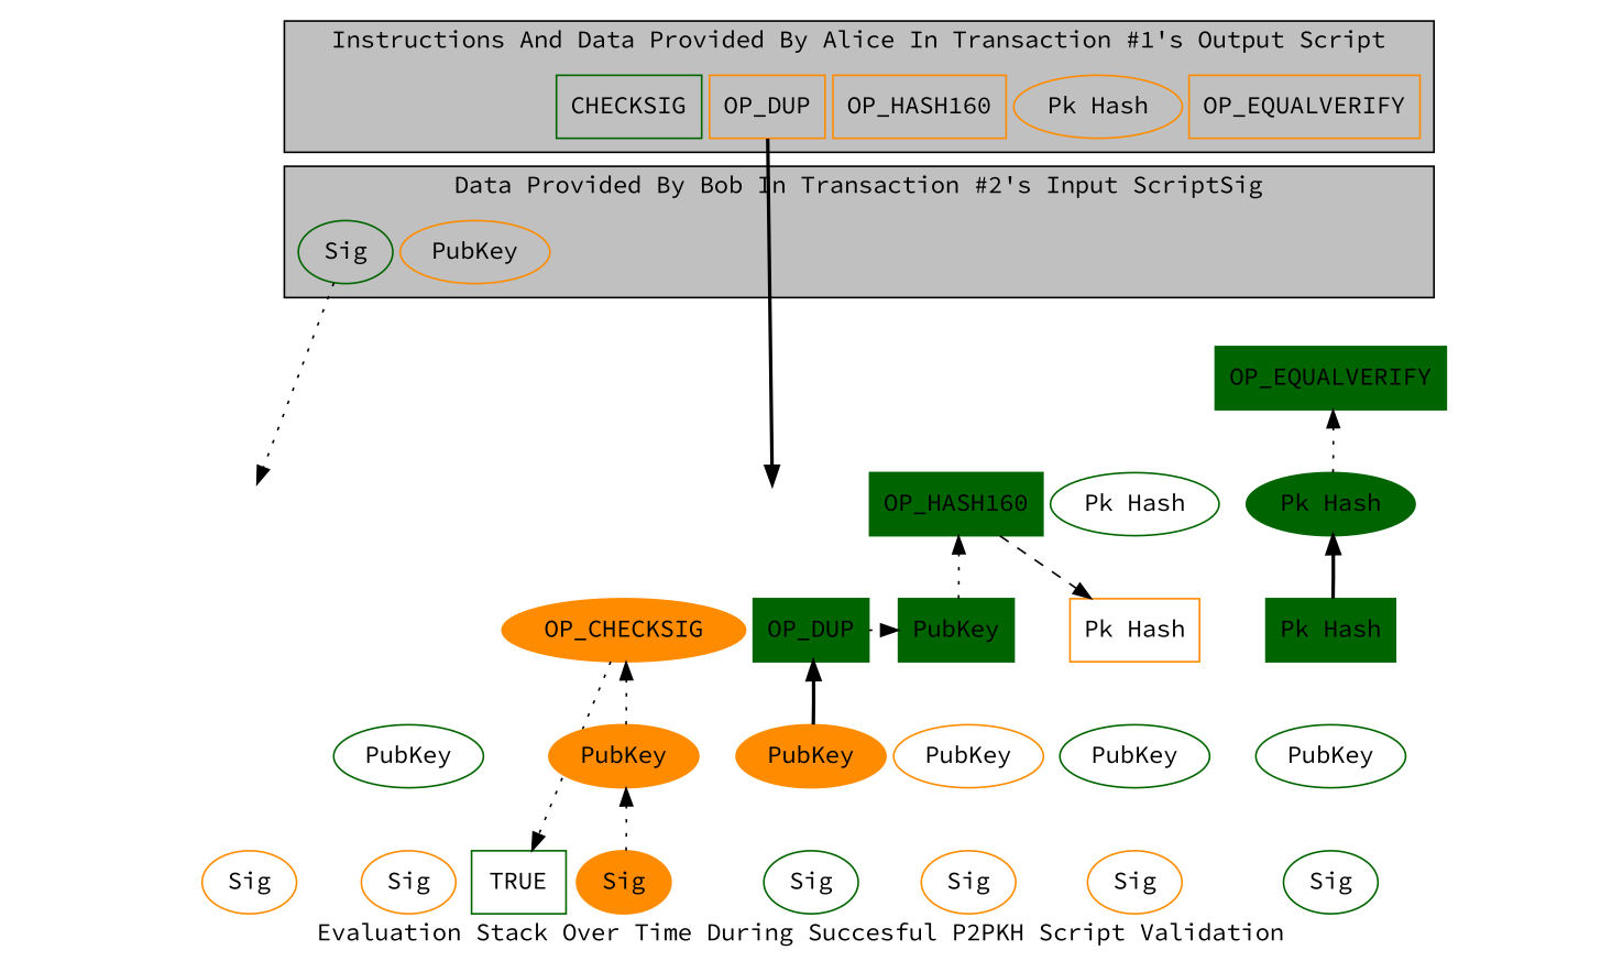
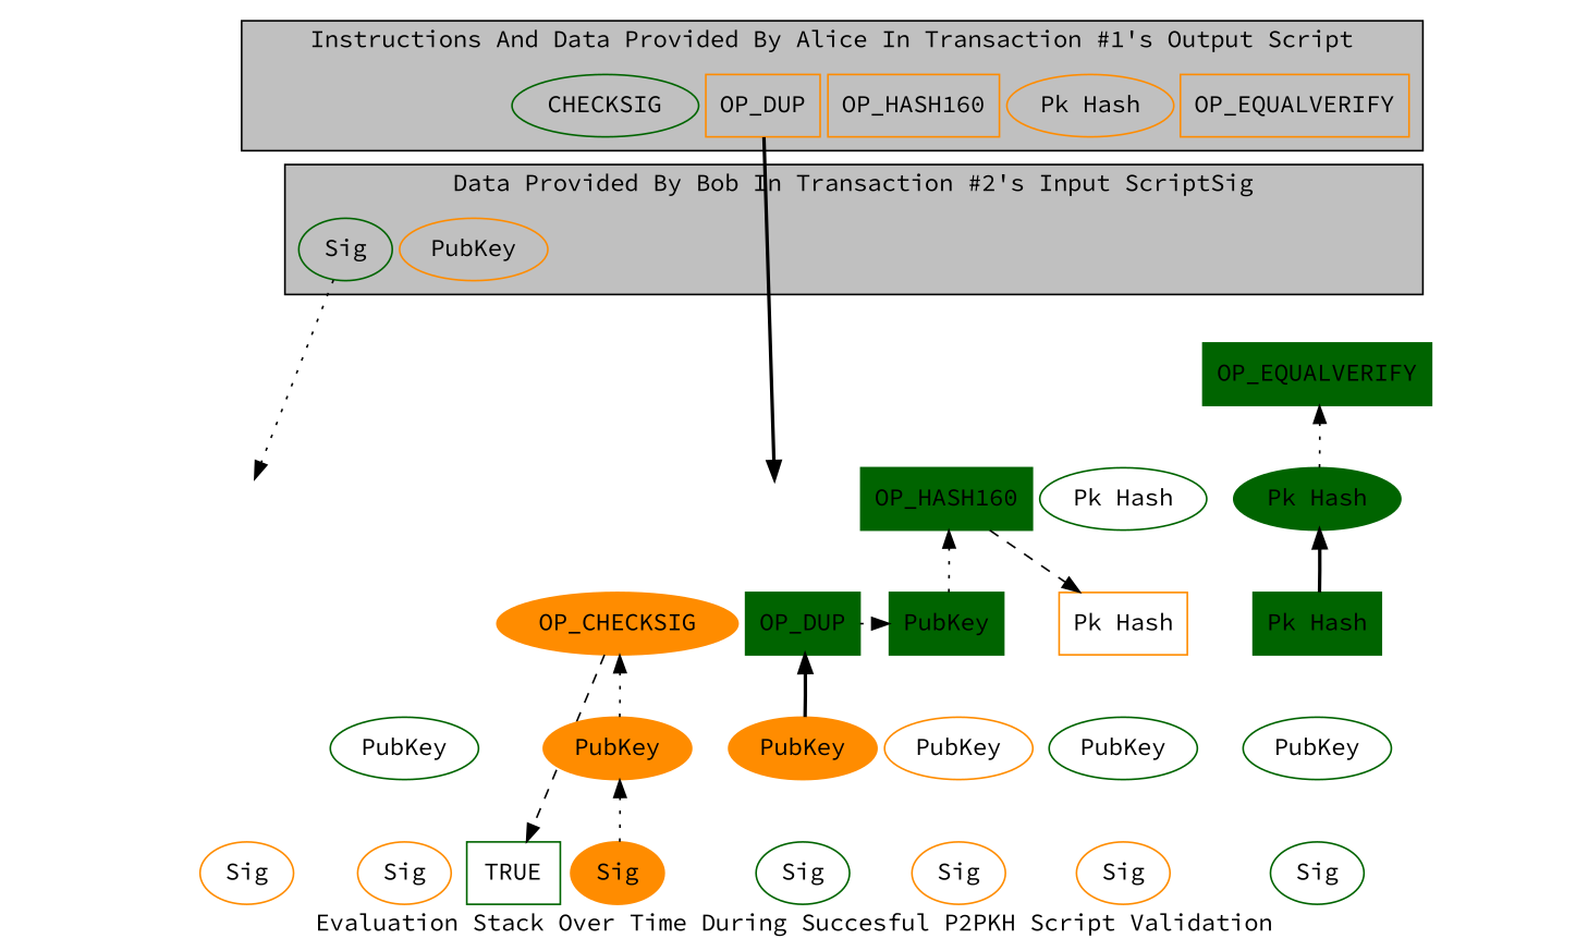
  digraph {
    fontname="Source Code Pro"
    label="Evaluation Stack Over Time During Succesful P2PKH Script Validation"
    nodesep=0.05
    splines=false
    node [fontname="Source Code Pro" shape=box style=invis]
    edge [fontname="Source Code Pro" minlen=1 style=invis]
    invis0_0 [height=0 width=0]
    invis0_1 [height=0 width=0]
    invis0_2 [height=0 width=0]
    invis0_3 [height=0 width=0]
    invis1_0 [height=0 width=0]
    invis1_1 [height=0 width=0]
    invis1_2 [height=0 width=0]
    invis2_0 [height=0 width=0]
    invis2_1 [height=0 width=0]
    invis3_0 [height=0 width=0]
    invis4_0 [height=0 width=0]
    invis5_0 [height=0 width=0]
    invis5_1 [height=0 width=0]
    invis6_0 [height=0 width=0]
    invis6_1 [height=0 width=0]
    invis6_2 [height=0 width=0]
    invis6_3 [height=0 width=0]
    invis6_4 [height=0 width=0]
    invis6_5 [height=0 width=0]
    invis6_6 [height=0 width=0]
-   n21 [color=darkgreen label=CHECKSIG style=""]
+   n21 [color=darkgreen label=CHECKSIG shape=ellipse style=""]
    n22 [color=darkorange label=OP_EQUALVERIFY style=""]
    n23 [color=darkorange label="Pk Hash" shape="" style=""]
    n24 [color=darkorange label=OP_HASH160 style=""]
    n25 [color=darkorange label=OP_DUP style=""]
    n26 [label=PubKey shape=""]
    n27 [label=Sig shape=""]
    n28 [label=CHECKSIG]
    n29 [label=OP_EQUALVERIFY]
    n30 [label="Pk Hash" shape=""]
    n31 [label=OP_HASH160]
    n32 [label=OP_DUP]
    n33 [color=darkorange label=PubKey style=unfilled shape=""]
    n34 [color=darkgreen label=Sig style=unfilled shape=""]
    n35 [color=darkorange label=Sig style=unfilled shape=""]
    n36 [color=darkgreen label=PubKey style=unfilled shape=""]
    n37 [color=darkgreen label=OP_DUP style=filled]
    n38 [color=darkgreen label=OP_HASH160 style=filled]
    n39 [color=darkgreen label="Pk Hash" style=unfilled shape=""]
    n40 [color=darkorange label=OP_CHECKSIG shape=ellipse style=filled]
    TRUE [color=darkgreen style=""]
    n42 [color=darkgreen label=OP_EQUALVERIFY style=filled]
    n43 [color=darkorange label=PubKey style=filled shape=""]
    n44 [color=darkgreen label="Pk Hash" style=filled shape=""]
    n45 [color=darkorange label="Pk Hash" style=unfilled]
    n46 [color=darkgreen label=PubKey style=filled]
    n47 [color=darkorange label=Sig style=unfilled shape=""]
    n48 [color=darkorange label=PubKey style=filled shape=""]
    n49 [color=darkorange label=Sig style=filled shape=""]
    n50 [color=darkgreen label="Pk Hash" style=filled]
    n51 [color=darkgreen label=PubKey style=unfilled shape=""]
    n52 [color=darkgreen label=Sig style=unfilled shape=""]
    n53 [color=darkgreen label=PubKey style=unfilled shape=""]
    n54 [color=darkorange label=Sig style=unfilled shape=""]
    n55 [color=darkorange label=PubKey style=unfilled shape=""]
    n56 [color=darkorange label=Sig style=unfilled shape=""]
    n57 [color=darkgreen label=Sig style=unfilled shape=""]
    subgraph sub_1 {
      invis0_0
      invis0_1
      invis0_2
      invis0_3
      invis1_0
      invis1_1
      invis1_2
      invis2_0
      invis2_1
      invis3_0
      invis4_0
      invis5_0
      invis5_1
      invis6_0
      invis6_1
      invis6_2
      invis6_3
      invis6_4
      invis6_5
      invis6_6
    }
    subgraph cluster_2 {
      bgcolor=grey
      label="Instructions And Data Provided By Alice In Transaction #1's Output Script"
      n21
      n22
      n23
      n24
      n25
      n26
      n27
    }
    subgraph cluster_3 {
      bgcolor=grey
      label="Data Provided By Bob In Transaction #2's Input ScriptSig"
      n28
      n29
      n30
      n31
      n32
      n33
      n34
    }
    invis0_0 -> invis0_1
    invis0_1 -> invis0_2
    invis0_2 -> invis0_3
    invis0_3 -> n35
    invis1_0 -> invis1_1
    invis1_1 -> invis1_2
    invis1_2 -> n36
    invis2_0 -> invis2_1
    invis2_1 -> n37
    invis3_0 -> n38
    invis4_0 -> n39
    invis5_0 -> invis5_1
    invis5_1 -> n40
    invis6_0 -> invis6_1
    invis6_1 -> invis6_2
    invis6_2 -> invis6_3
    invis6_3 -> invis6_4
    invis6_4 -> invis6_5
    invis6_5 -> TRUE
    n21 -> n28
    n22 -> n29
    n23 -> n30
    n24 -> n31
    n25 -> invis2_1 [constraint=false style=bold]
    n25 -> n32
    n26 -> n33
    n27 -> n34
    n28 -> invis5_0
    n28 -> n40
    n29 -> n42
    n30 -> invis4_0
    n30 -> n39
    n31 -> invis3_0
    n31 -> n38
    n32 -> invis2_0
    n33 -> invis1_0
    n33 -> n36
    n34 -> invis0_0
    n34 -> invis0_1 [style=dotted]
    n36 -> n47
    n37 -> n46 [constraint=false style=dotted]
    n37 -> n48
    n38 -> n45 [constraint=false style=dashed]
    n38 -> n46
    n39 -> n45
-   n40 -> TRUE [minlen=2 style=dotted]
+   n40 -> TRUE [minlen=2 style=dashed]
    n40 -> n43
    n42 -> n44
    n43 -> n40 [style=dotted]
    n43 -> n49
    n44 -> n42 [style=dotted]
    n44 -> n50
    n45 -> n53
    n46 -> n38 [style=dotted]
    n46 -> n55
    n48 -> n37 [style=bold]
    n48 -> n57
    n49 -> n43 [style=dotted]
    n50 -> n44 [style=bold]
    n50 -> n51
    n51 -> n52
    n53 -> n54
    n55 -> n56
  }
